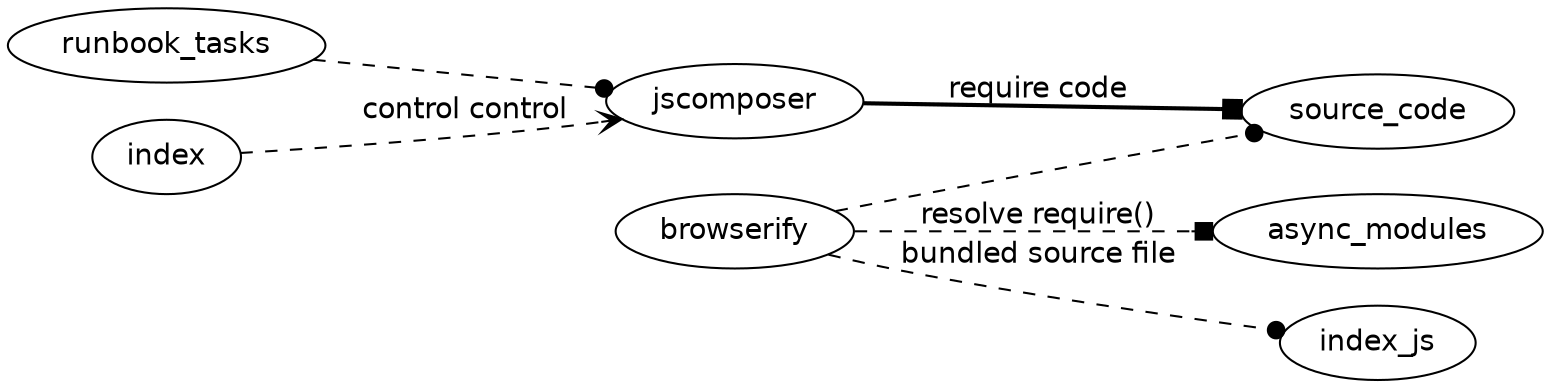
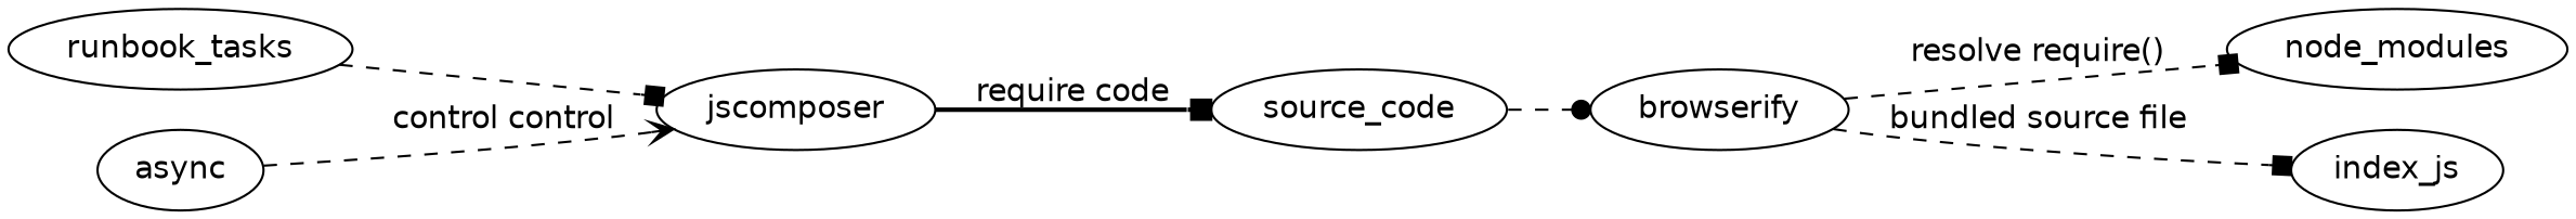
  digraph {
    fontname="DejaVu Sans"
    rankdir=LR
    node [fontname="DejaVu Sans"]
    edge [arrowhead=dot fontname="DejaVu Sans" style=dashed]
    runbook_tasks
    jscomposer
    source_code
    browserify
-   node_modules [label=async_modules]
+   node_modules
    index_js
-   async [label=index]
-   runbook_tasks -> jscomposer
+   async
+   runbook_tasks -> jscomposer [arrowhead=box]
    jscomposer -> source_code [arrowhead=box label="require code" style=bold]
-   browserify -> source_code
+   source_code -> browserify
    browserify -> node_modules [arrowhead=box label="resolve require()"]
-   browserify -> index_js [label="bundled source file"]
+   browserify -> index_js [arrowhead=box label="bundled source file"]
    async -> jscomposer [arrowhead=vee label="control control"]
  }
